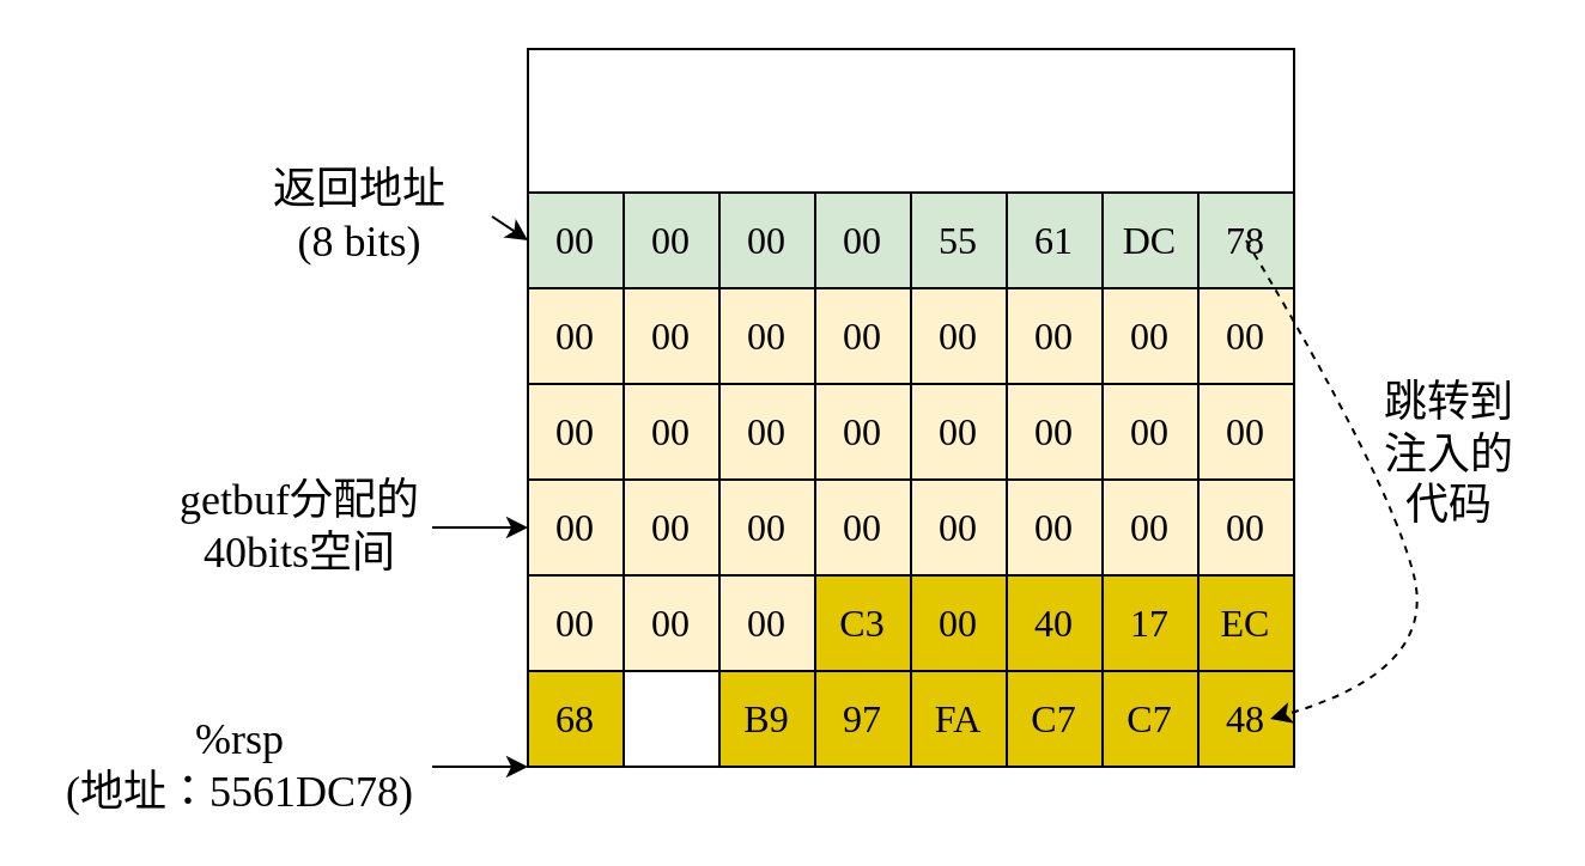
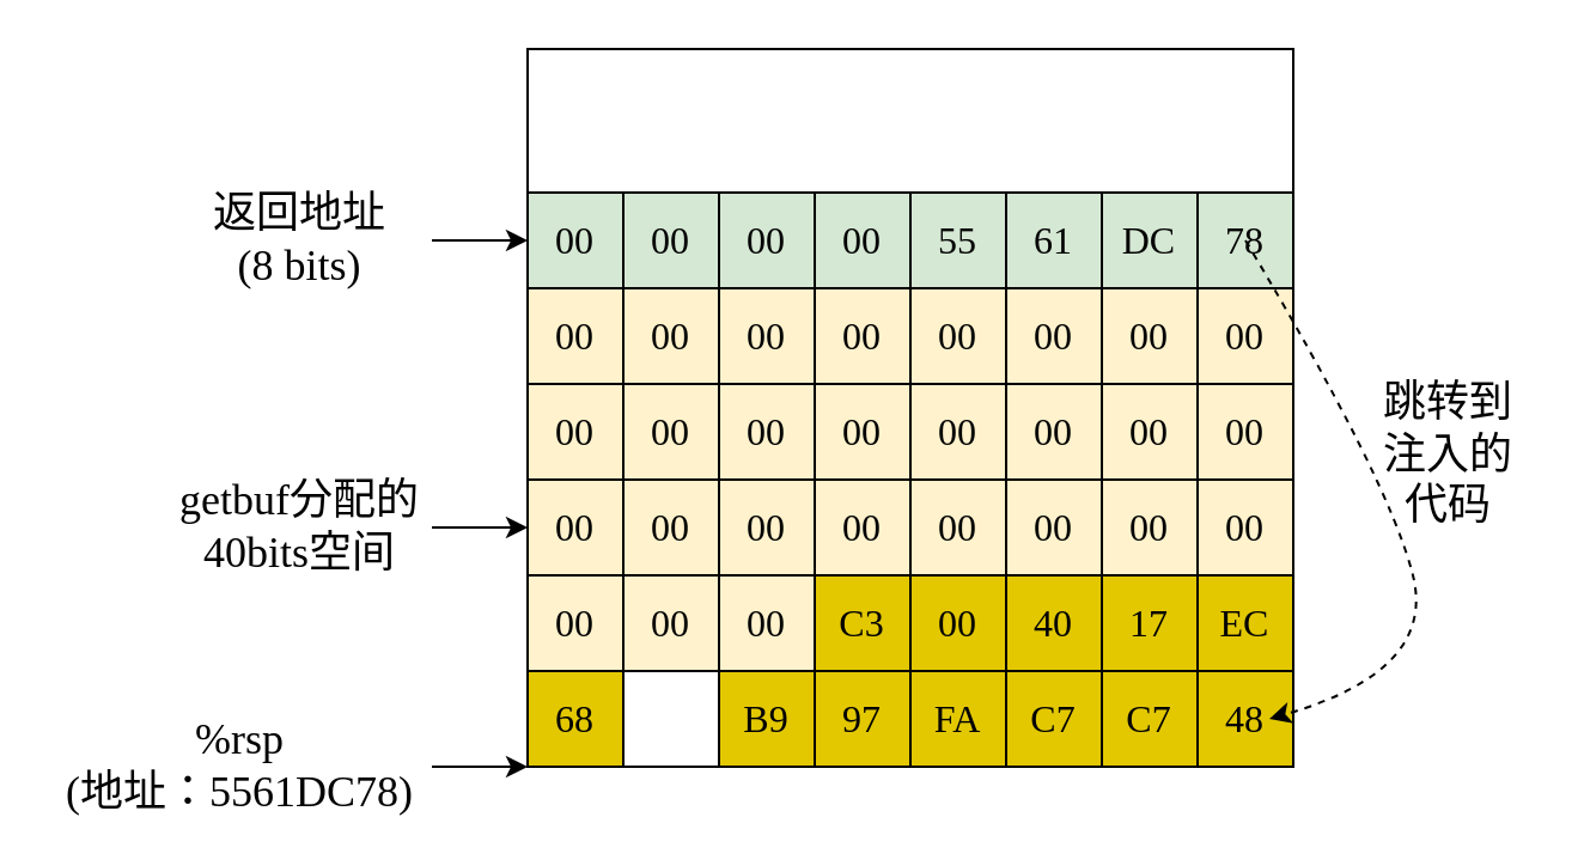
  <mxCell id="0" />
  <mxCell id="1" parent="0" />
  <mxCell id="2" value="" style="rounded=0;whiteSpace=wrap;html=1;fontFamily=JetBrains Mono;" parent="1" vertex="1"><mxGeometry x="220" y="20" width="320" height="60" as="geometry" /></mxCell>
  <mxCell id="3" value="&lt;div style=&quot;color: rgb(59, 59, 59); background-color: rgb(255, 255, 255); font-size: 16px; line-height: 22px;&quot;&gt;&lt;br&gt;&lt;/div&gt;" style="rounded=0;whiteSpace=wrap;html=1;fontFamily=JetBrains Mono;" parent="1" vertex="1"><mxGeometry x="220" y="80" width="320" height="40" as="geometry" /></mxCell>
  <mxCell id="4" value="" style="rounded=0;whiteSpace=wrap;html=1;fontSize=16;fontFamily=JetBrains Mono;" parent="1" vertex="1"><mxGeometry x="220" y="120" width="320" height="200" as="geometry" /></mxCell>
  <mxCell id="5" value="" style="edgeStyle=none;html=1;fontSize=18;fontFamily=JetBrains Mono;" parent="1" source="6" target="4" edge="1"><mxGeometry relative="1" as="geometry" /></mxCell>
  <mxCell id="6" value="&lt;font&gt;getbuf&lt;/font&gt;&lt;font face=&quot;思源黑体&quot;&gt;分配的40bits空间&lt;/font&gt;" style="text;html=1;strokeColor=none;fillColor=none;align=center;verticalAlign=middle;whiteSpace=wrap;rounded=0;fontSize=18;fontFamily=JetBrains Mono;" parent="1" vertex="1"><mxGeometry x="70" y="205" width="110" height="30" as="geometry" /></mxCell>
  <mxCell id="7" style="edgeStyle=none;html=1;exitX=1;exitY=0.5;exitDx=0;exitDy=0;entryX=0;entryY=0.5;entryDx=0;entryDy=0;fontSize=18;fontFamily=JetBrains Mono;" parent="1" source="8" target="3" edge="1"><mxGeometry relative="1" as="geometry" /></mxCell>
- <mxCell id="8" value="&lt;font face=&quot;思源黑体&quot;&gt;返回地址&lt;br&gt;(8 bits)&lt;/font&gt;" style="text;html=1;strokeColor=none;fillColor=none;align=center;verticalAlign=middle;whiteSpace=wrap;rounded=0;fontSize=18;fontFamily=JetBrains Mono;" parent="1" vertex="1"><mxGeometry x="95" y="75" width="110" height="30" as="geometry" /></mxCell>
+ <mxCell id="8" value="&lt;font face=&quot;思源黑体&quot;&gt;返回地址&lt;br&gt;(8 bits)&lt;/font&gt;" style="text;html=1;strokeColor=none;fillColor=none;align=center;verticalAlign=middle;whiteSpace=wrap;rounded=0;fontSize=18;fontFamily=JetBrains Mono;" parent="1" vertex="1"><mxGeometry x="70" y="85" width="110" height="30" as="geometry" /></mxCell>
  <mxCell id="9" style="edgeStyle=none;html=1;exitX=1;exitY=0.5;exitDx=0;exitDy=0;entryX=0;entryY=1;entryDx=0;entryDy=0;fontSize=18;fontFamily=JetBrains Mono;" parent="1" source="10" target="4" edge="1"><mxGeometry relative="1" as="geometry" /></mxCell>
  <mxCell id="10" value="&lt;font&gt;%rsp&lt;br&gt;&lt;font face=&quot;思源黑体&quot;&gt;(地址：5561DC78)&lt;/font&gt;&lt;/font&gt;" style="text;html=1;strokeColor=none;fillColor=none;align=center;verticalAlign=middle;whiteSpace=wrap;rounded=0;fontSize=18;fontFamily=JetBrains Mono;" parent="1" vertex="1"><mxGeometry x="20" y="300" width="160" height="40" as="geometry" /></mxCell>
  <mxCell id="11" value="&lt;span style=&quot;color: rgb(59, 59, 59); font-size: 16px; background-color: rgb(255, 255, 255);&quot;&gt;00&lt;/span&gt;" style="rounded=0;whiteSpace=wrap;html=1;fontSize=18;fontFamily=JetBrains Mono;" parent="1" vertex="1"><mxGeometry x="220" y="80" width="40" height="40" as="geometry" /></mxCell>
  <mxCell id="12" value="&lt;span style=&quot;color: rgb(59, 59, 59); font-size: 16px; background-color: rgb(255, 255, 255);&quot;&gt;00&lt;/span&gt;" style="rounded=0;whiteSpace=wrap;html=1;fontSize=18;fontFamily=JetBrains Mono;" parent="1" vertex="1"><mxGeometry x="260" y="80" width="40" height="40" as="geometry" /></mxCell>
  <mxCell id="13" value="&lt;span style=&quot;font-size: 16px;&quot;&gt;00&lt;/span&gt;" style="rounded=0;whiteSpace=wrap;html=1;fontSize=18;fillColor=#d5e8d4;strokeColor=#000000;fontColor=default;labelBackgroundColor=none;labelBorderColor=none;fontFamily=JetBrains Mono;" parent="1" vertex="1"><mxGeometry x="300" y="80" width="40" height="40" as="geometry" /></mxCell>
  <mxCell id="14" value="&lt;span style=&quot;font-size: 16px;&quot;&gt;00&lt;/span&gt;" style="rounded=0;whiteSpace=wrap;html=1;fontSize=18;fillColor=#d5e8d4;strokeColor=#000000;fontColor=default;labelBackgroundColor=none;labelBorderColor=none;fontFamily=JetBrains Mono;" parent="1" vertex="1"><mxGeometry x="340" y="80" width="40" height="40" as="geometry" /></mxCell>
  <mxCell id="15" value="&lt;font&gt;&lt;span style=&quot;font-size: 16px;&quot;&gt;55&lt;/span&gt;&lt;/font&gt;" style="rounded=0;whiteSpace=wrap;html=1;fontSize=18;fillColor=#d5e8d4;strokeColor=#000000;labelBackgroundColor=none;labelBorderColor=none;fontFamily=JetBrains Mono;" parent="1" vertex="1"><mxGeometry x="380" y="80" width="40" height="40" as="geometry" /></mxCell>
  <mxCell id="16" value="&lt;font&gt;&lt;span style=&quot;font-size: 16px;&quot;&gt;61&lt;/span&gt;&lt;/font&gt;" style="rounded=0;whiteSpace=wrap;html=1;fontSize=18;fillColor=#d5e8d4;strokeColor=#000000;labelBackgroundColor=none;labelBorderColor=none;fontFamily=JetBrains Mono;" parent="1" vertex="1"><mxGeometry x="420" y="80" width="40" height="40" as="geometry" /></mxCell>
  <mxCell id="17" value="&lt;font&gt;&lt;span style=&quot;font-size: 16px;&quot;&gt;DC&lt;/span&gt;&lt;/font&gt;" style="rounded=0;whiteSpace=wrap;html=1;fontSize=18;fillColor=#d5e8d4;strokeColor=#000000;labelBackgroundColor=none;labelBorderColor=none;fontFamily=JetBrains Mono;" parent="1" vertex="1"><mxGeometry x="460" y="80" width="40" height="40" as="geometry" /></mxCell>
  <mxCell id="18" value="&lt;span style=&quot;font-size: 16px;&quot;&gt;78&lt;/span&gt;" style="rounded=0;whiteSpace=wrap;html=1;fontSize=18;fillColor=#d5e8d4;strokeColor=#000000;labelBackgroundColor=none;labelBorderColor=none;fontFamily=JetBrains Mono;" parent="1" vertex="1"><mxGeometry x="500" y="80" width="40" height="40" as="geometry" /></mxCell>
  <mxCell id="19" value="&lt;span style=&quot;font-size: 16px;&quot;&gt;00&lt;/span&gt;" style="rounded=0;whiteSpace=wrap;html=1;fontSize=18;fillColor=#d5e8d4;strokeColor=#000000;fontColor=default;labelBackgroundColor=none;labelBorderColor=none;fontFamily=JetBrains Mono;" parent="1" vertex="1"><mxGeometry x="220" y="80" width="40" height="40" as="geometry" /></mxCell>
  <mxCell id="20" value="&lt;span style=&quot;font-size: 16px;&quot;&gt;00&lt;/span&gt;" style="rounded=0;whiteSpace=wrap;html=1;fontSize=18;fillColor=#d5e8d4;strokeColor=#000000;fontColor=default;labelBackgroundColor=none;labelBorderColor=none;fontFamily=JetBrains Mono;" parent="1" vertex="1"><mxGeometry x="260" y="80" width="40" height="40" as="geometry" /></mxCell>
  <mxCell id="21" value="&lt;span style=&quot;font-size: 16px;&quot;&gt;48&lt;/span&gt;" style="rounded=0;whiteSpace=wrap;html=1;fontSize=18;labelBackgroundColor=none;labelBorderColor=none;fillColor=#e3c800;strokeColor=#000000;fontColor=#000000;fontFamily=JetBrains Mono;" parent="1" vertex="1"><mxGeometry x="500" y="280" width="40" height="40" as="geometry" /></mxCell>
  <mxCell id="22" value="&lt;span style=&quot;font-size: 16px;&quot;&gt;C7&lt;/span&gt;" style="rounded=0;whiteSpace=wrap;html=1;fontSize=18;labelBackgroundColor=none;labelBorderColor=none;fillColor=#e3c800;strokeColor=#000000;fontColor=#000000;fontFamily=JetBrains Mono;" parent="1" vertex="1"><mxGeometry x="460" y="280" width="40" height="40" as="geometry" /></mxCell>
  <mxCell id="23" value="&lt;span style=&quot;font-size: 16px;&quot;&gt;00&lt;/span&gt;" style="rounded=0;whiteSpace=wrap;html=1;fontSize=18;labelBackgroundColor=none;labelBorderColor=none;fillColor=#fff2cc;strokeColor=#000000;fontFamily=JetBrains Mono;" parent="1" vertex="1"><mxGeometry x="380" y="280" width="40" height="40" as="geometry" /></mxCell>
  <mxCell id="24" value="&lt;span style=&quot;font-size: 16px;&quot;&gt;00&lt;/span&gt;" style="rounded=0;whiteSpace=wrap;html=1;fontSize=18;labelBackgroundColor=none;labelBorderColor=none;fillColor=#fff2cc;strokeColor=#000000;fontFamily=JetBrains Mono;" parent="1" vertex="1"><mxGeometry x="420" y="280" width="40" height="40" as="geometry" /></mxCell>
  <mxCell id="25" value="&lt;span style=&quot;font-size: 16px;&quot;&gt;FA&lt;/span&gt;" style="rounded=0;whiteSpace=wrap;html=1;fontSize=18;labelBackgroundColor=none;labelBorderColor=none;fillColor=#e3c800;strokeColor=#000000;fontColor=#000000;fontFamily=JetBrains Mono;" parent="1" vertex="1"><mxGeometry x="380" y="280" width="40" height="40" as="geometry" /></mxCell>
  <mxCell id="26" value="&lt;span style=&quot;font-size: 16px;&quot;&gt;C7&lt;/span&gt;" style="rounded=0;whiteSpace=wrap;html=1;fontSize=18;labelBackgroundColor=none;labelBorderColor=none;fillColor=#e3c800;strokeColor=#000000;fontColor=#000000;fontFamily=JetBrains Mono;" parent="1" vertex="1"><mxGeometry x="420" y="280" width="40" height="40" as="geometry" /></mxCell>
  <mxCell id="27" value="&lt;span style=&quot;font-size: 16px;&quot;&gt;68&lt;/span&gt;" style="rounded=0;whiteSpace=wrap;html=1;fontSize=18;labelBackgroundColor=none;labelBorderColor=none;fillColor=#e3c800;strokeColor=#000000;fontColor=#000000;fontFamily=JetBrains Mono;" parent="1" vertex="1"><mxGeometry x="220" y="280" width="40" height="40" as="geometry" /></mxCell>
  <mxCell id="28" value="&lt;span style=&quot;font-size: 16px;&quot;&gt;B9&lt;/span&gt;" style="rounded=0;whiteSpace=wrap;html=1;fontSize=18;labelBackgroundColor=none;labelBorderColor=none;fillColor=#e3c800;strokeColor=#000000;fontColor=#000000;fontFamily=JetBrains Mono;" parent="1" vertex="1"><mxGeometry x="300" y="280" width="40" height="40" as="geometry" /></mxCell>
  <mxCell id="29" value="&lt;span style=&quot;font-size: 16px;&quot;&gt;97&lt;/span&gt;" style="rounded=0;whiteSpace=wrap;html=1;fontSize=18;labelBackgroundColor=none;labelBorderColor=none;fillColor=#e3c800;strokeColor=#000000;fontColor=#000000;fontFamily=JetBrains Mono;" parent="1" vertex="1"><mxGeometry x="340" y="280" width="40" height="40" as="geometry" /></mxCell>
  <mxCell id="30" value="&lt;span style=&quot;font-size: 16px;&quot;&gt;00&lt;/span&gt;" style="rounded=0;whiteSpace=wrap;html=1;fontSize=18;labelBackgroundColor=none;labelBorderColor=none;fillColor=#fff2cc;strokeColor=#000000;fontFamily=JetBrains Mono;" parent="1" vertex="1"><mxGeometry x="220" y="240" width="40" height="40" as="geometry" /></mxCell>
  <mxCell id="31" value="&lt;span style=&quot;font-size: 16px;&quot;&gt;00&lt;/span&gt;" style="rounded=0;whiteSpace=wrap;html=1;fontSize=18;labelBackgroundColor=none;labelBorderColor=none;fillColor=#fff2cc;strokeColor=#000000;fontFamily=JetBrains Mono;" parent="1" vertex="1"><mxGeometry x="260" y="240" width="40" height="40" as="geometry" /></mxCell>
  <mxCell id="32" value="&lt;span style=&quot;font-size: 16px;&quot;&gt;00&lt;/span&gt;" style="rounded=0;whiteSpace=wrap;html=1;fontSize=18;labelBackgroundColor=none;labelBorderColor=none;fillColor=#fff2cc;strokeColor=#000000;fontFamily=JetBrains Mono;" parent="1" vertex="1"><mxGeometry x="300" y="240" width="40" height="40" as="geometry" /></mxCell>
  <mxCell id="33" value="&lt;span style=&quot;font-size: 16px;&quot;&gt;C3&lt;/span&gt;" style="rounded=0;whiteSpace=wrap;html=1;fontSize=18;labelBackgroundColor=none;labelBorderColor=none;fillColor=#e3c800;strokeColor=#000000;fontColor=#000000;fontFamily=JetBrains Mono;" parent="1" vertex="1"><mxGeometry x="340" y="240" width="40" height="40" as="geometry" /></mxCell>
  <mxCell id="34" value="&lt;span style=&quot;font-size: 16px;&quot;&gt;EC&lt;/span&gt;" style="rounded=0;whiteSpace=wrap;html=1;fontSize=18;labelBackgroundColor=none;labelBorderColor=none;fillColor=#e3c800;strokeColor=#000000;fontColor=#000000;fontFamily=JetBrains Mono;" parent="1" vertex="1"><mxGeometry x="500" y="240" width="40" height="40" as="geometry" /></mxCell>
  <mxCell id="35" value="&lt;span style=&quot;font-size: 16px;&quot;&gt;17&lt;/span&gt;" style="rounded=0;whiteSpace=wrap;html=1;fontSize=18;labelBackgroundColor=none;labelBorderColor=none;fillColor=#e3c800;strokeColor=#000000;fontColor=#000000;fontFamily=JetBrains Mono;" parent="1" vertex="1"><mxGeometry x="460" y="240" width="40" height="40" as="geometry" /></mxCell>
  <mxCell id="36" value="&lt;span style=&quot;font-size: 16px;&quot;&gt;40&lt;/span&gt;" style="rounded=0;whiteSpace=wrap;html=1;fontSize=18;labelBackgroundColor=none;labelBorderColor=none;fillColor=#e3c800;strokeColor=#000000;fontColor=#000000;fontFamily=JetBrains Mono;" parent="1" vertex="1"><mxGeometry x="420" y="240" width="40" height="40" as="geometry" /></mxCell>
  <mxCell id="37" value="&lt;span style=&quot;font-size: 16px;&quot;&gt;00&lt;/span&gt;" style="rounded=0;whiteSpace=wrap;html=1;fontSize=18;labelBackgroundColor=none;labelBorderColor=none;fillColor=#e3c800;strokeColor=#000000;fontColor=#000000;fontFamily=JetBrains Mono;" parent="1" vertex="1"><mxGeometry x="380" y="240" width="40" height="40" as="geometry" /></mxCell>
  <mxCell id="38" value="&lt;span style=&quot;font-size: 16px;&quot;&gt;00&lt;/span&gt;" style="rounded=0;whiteSpace=wrap;html=1;fontSize=18;labelBackgroundColor=none;labelBorderColor=none;fillColor=#fff2cc;strokeColor=#000000;fontFamily=JetBrains Mono;" parent="1" vertex="1"><mxGeometry x="220" y="200" width="40" height="40" as="geometry" /></mxCell>
  <mxCell id="39" value="&lt;span style=&quot;font-size: 16px;&quot;&gt;00&lt;/span&gt;" style="rounded=0;whiteSpace=wrap;html=1;fontSize=18;labelBackgroundColor=none;labelBorderColor=none;fillColor=#fff2cc;strokeColor=#000000;fontFamily=JetBrains Mono;" parent="1" vertex="1"><mxGeometry x="260" y="200" width="40" height="40" as="geometry" /></mxCell>
  <mxCell id="40" value="&lt;span style=&quot;font-size: 16px;&quot;&gt;00&lt;/span&gt;" style="rounded=0;whiteSpace=wrap;html=1;fontSize=18;labelBackgroundColor=none;labelBorderColor=none;fillColor=#fff2cc;strokeColor=#000000;fontFamily=JetBrains Mono;" parent="1" vertex="1"><mxGeometry x="300" y="200" width="40" height="40" as="geometry" /></mxCell>
  <mxCell id="41" value="&lt;span style=&quot;font-size: 16px;&quot;&gt;00&lt;/span&gt;" style="rounded=0;whiteSpace=wrap;html=1;fontSize=18;labelBackgroundColor=none;labelBorderColor=none;fillColor=#fff2cc;strokeColor=#000000;fontFamily=JetBrains Mono;" parent="1" vertex="1"><mxGeometry x="340" y="200" width="40" height="40" as="geometry" /></mxCell>
  <mxCell id="42" value="&lt;span style=&quot;font-size: 16px;&quot;&gt;00&lt;/span&gt;" style="rounded=0;whiteSpace=wrap;html=1;fontSize=18;labelBackgroundColor=none;labelBorderColor=none;fillColor=#fff2cc;strokeColor=#000000;fontFamily=JetBrains Mono;" parent="1" vertex="1"><mxGeometry x="500" y="200" width="40" height="40" as="geometry" /></mxCell>
  <mxCell id="43" value="&lt;span style=&quot;font-size: 16px;&quot;&gt;00&lt;/span&gt;" style="rounded=0;whiteSpace=wrap;html=1;fontSize=18;labelBackgroundColor=none;labelBorderColor=none;fillColor=#fff2cc;strokeColor=#000000;fontFamily=JetBrains Mono;" parent="1" vertex="1"><mxGeometry x="460" y="200" width="40" height="40" as="geometry" /></mxCell>
  <mxCell id="44" value="&lt;span style=&quot;font-size: 16px;&quot;&gt;00&lt;/span&gt;" style="rounded=0;whiteSpace=wrap;html=1;fontSize=18;labelBackgroundColor=none;labelBorderColor=none;fillColor=#fff2cc;strokeColor=#000000;fontFamily=JetBrains Mono;" parent="1" vertex="1"><mxGeometry x="420" y="200" width="40" height="40" as="geometry" /></mxCell>
  <mxCell id="45" value="&lt;span style=&quot;font-size: 16px;&quot;&gt;00&lt;/span&gt;" style="rounded=0;whiteSpace=wrap;html=1;fontSize=18;labelBackgroundColor=none;labelBorderColor=none;fillColor=#fff2cc;strokeColor=#000000;fontFamily=JetBrains Mono;" parent="1" vertex="1"><mxGeometry x="380" y="200" width="40" height="40" as="geometry" /></mxCell>
  <mxCell id="46" value="&lt;span style=&quot;font-size: 16px;&quot;&gt;00&lt;/span&gt;" style="rounded=0;whiteSpace=wrap;html=1;fontSize=18;labelBackgroundColor=none;labelBorderColor=none;fillColor=#fff2cc;strokeColor=#000000;fontFamily=JetBrains Mono;" parent="1" vertex="1"><mxGeometry x="220" y="160" width="40" height="40" as="geometry" /></mxCell>
  <mxCell id="47" value="&lt;span style=&quot;font-size: 16px;&quot;&gt;00&lt;/span&gt;" style="rounded=0;whiteSpace=wrap;html=1;fontSize=18;labelBackgroundColor=none;labelBorderColor=none;fillColor=#fff2cc;strokeColor=#000000;fontFamily=JetBrains Mono;" parent="1" vertex="1"><mxGeometry x="260" y="160" width="40" height="40" as="geometry" /></mxCell>
  <mxCell id="48" value="&lt;span style=&quot;font-size: 16px;&quot;&gt;00&lt;/span&gt;" style="rounded=0;whiteSpace=wrap;html=1;fontSize=18;labelBackgroundColor=none;labelBorderColor=none;fillColor=#fff2cc;strokeColor=#000000;fontFamily=JetBrains Mono;" parent="1" vertex="1"><mxGeometry x="300" y="160" width="40" height="40" as="geometry" /></mxCell>
  <mxCell id="49" value="&lt;span style=&quot;font-size: 16px;&quot;&gt;00&lt;/span&gt;" style="rounded=0;whiteSpace=wrap;html=1;fontSize=18;labelBackgroundColor=none;labelBorderColor=none;fillColor=#fff2cc;strokeColor=#000000;fontFamily=JetBrains Mono;" parent="1" vertex="1"><mxGeometry x="340" y="160" width="40" height="40" as="geometry" /></mxCell>
  <mxCell id="50" value="&lt;span style=&quot;font-size: 16px;&quot;&gt;00&lt;/span&gt;" style="rounded=0;whiteSpace=wrap;html=1;fontSize=18;labelBackgroundColor=none;labelBorderColor=none;fillColor=#fff2cc;strokeColor=#000000;fontFamily=JetBrains Mono;" parent="1" vertex="1"><mxGeometry x="500" y="160" width="40" height="40" as="geometry" /></mxCell>
  <mxCell id="51" value="&lt;span style=&quot;font-size: 16px;&quot;&gt;00&lt;/span&gt;" style="rounded=0;whiteSpace=wrap;html=1;fontSize=18;labelBackgroundColor=none;labelBorderColor=none;fillColor=#fff2cc;strokeColor=#000000;fontFamily=JetBrains Mono;" parent="1" vertex="1"><mxGeometry x="460" y="160" width="40" height="40" as="geometry" /></mxCell>
  <mxCell id="52" value="&lt;span style=&quot;font-size: 16px;&quot;&gt;00&lt;/span&gt;" style="rounded=0;whiteSpace=wrap;html=1;fontSize=18;labelBackgroundColor=none;labelBorderColor=none;fillColor=#fff2cc;strokeColor=#000000;fontFamily=JetBrains Mono;" parent="1" vertex="1"><mxGeometry x="420" y="160" width="40" height="40" as="geometry" /></mxCell>
  <mxCell id="53" value="&lt;span style=&quot;font-size: 16px;&quot;&gt;00&lt;/span&gt;" style="rounded=0;whiteSpace=wrap;html=1;fontSize=18;labelBackgroundColor=none;labelBorderColor=none;fillColor=#fff2cc;strokeColor=#000000;fontFamily=JetBrains Mono;" parent="1" vertex="1"><mxGeometry x="380" y="160" width="40" height="40" as="geometry" /></mxCell>
  <mxCell id="54" value="&lt;span style=&quot;font-size: 16px;&quot;&gt;00&lt;/span&gt;" style="rounded=0;whiteSpace=wrap;html=1;fontSize=18;labelBackgroundColor=none;labelBorderColor=none;fillColor=#fff2cc;strokeColor=#000000;fontFamily=JetBrains Mono;" parent="1" vertex="1"><mxGeometry x="220" y="120" width="40" height="40" as="geometry" /></mxCell>
  <mxCell id="55" value="&lt;span style=&quot;font-size: 16px;&quot;&gt;00&lt;/span&gt;" style="rounded=0;whiteSpace=wrap;html=1;fontSize=18;labelBackgroundColor=none;labelBorderColor=none;fillColor=#fff2cc;strokeColor=#000000;fontFamily=JetBrains Mono;" parent="1" vertex="1"><mxGeometry x="260" y="120" width="40" height="40" as="geometry" /></mxCell>
  <mxCell id="56" value="&lt;span style=&quot;font-size: 16px;&quot;&gt;00&lt;/span&gt;" style="rounded=0;whiteSpace=wrap;html=1;fontSize=18;labelBackgroundColor=none;labelBorderColor=none;fillColor=#fff2cc;strokeColor=#000000;fontFamily=JetBrains Mono;" parent="1" vertex="1"><mxGeometry x="300" y="120" width="40" height="40" as="geometry" /></mxCell>
  <mxCell id="57" value="&lt;span style=&quot;font-size: 16px;&quot;&gt;00&lt;/span&gt;" style="rounded=0;whiteSpace=wrap;html=1;fontSize=18;labelBackgroundColor=none;labelBorderColor=none;fillColor=#fff2cc;strokeColor=#000000;fontFamily=JetBrains Mono;" parent="1" vertex="1"><mxGeometry x="340" y="120" width="40" height="40" as="geometry" /></mxCell>
  <mxCell id="58" value="&lt;span style=&quot;font-size: 16px;&quot;&gt;00&lt;/span&gt;" style="rounded=0;whiteSpace=wrap;html=1;fontSize=18;labelBackgroundColor=none;labelBorderColor=none;fillColor=#fff2cc;strokeColor=#000000;fontFamily=JetBrains Mono;" parent="1" vertex="1"><mxGeometry x="500" y="120" width="40" height="40" as="geometry" /></mxCell>
  <mxCell id="59" value="&lt;span style=&quot;font-size: 16px;&quot;&gt;00&lt;/span&gt;" style="rounded=0;whiteSpace=wrap;html=1;fontSize=18;labelBackgroundColor=none;labelBorderColor=none;fillColor=#fff2cc;strokeColor=#000000;fontFamily=JetBrains Mono;" parent="1" vertex="1"><mxGeometry x="460" y="120" width="40" height="40" as="geometry" /></mxCell>
  <mxCell id="60" value="&lt;span style=&quot;font-size: 16px;&quot;&gt;00&lt;/span&gt;" style="rounded=0;whiteSpace=wrap;html=1;fontSize=18;labelBackgroundColor=none;labelBorderColor=none;fillColor=#fff2cc;strokeColor=#000000;fontFamily=JetBrains Mono;" parent="1" vertex="1"><mxGeometry x="420" y="120" width="40" height="40" as="geometry" /></mxCell>
  <mxCell id="61" value="&lt;span style=&quot;font-size: 16px;&quot;&gt;00&lt;/span&gt;" style="rounded=0;whiteSpace=wrap;html=1;fontSize=18;labelBackgroundColor=none;labelBorderColor=none;fillColor=#fff2cc;strokeColor=#000000;fontFamily=JetBrains Mono;" parent="1" vertex="1"><mxGeometry x="380" y="120" width="40" height="40" as="geometry" /></mxCell>
  <mxCell id="62" value="" style="curved=1;endArrow=classic;html=1;exitX=0.5;exitY=0.5;exitDx=0;exitDy=0;exitPerimeter=0;dashed=1;entryX=0.75;entryY=0.5;entryDx=0;entryDy=0;entryPerimeter=0;fontFamily=JetBrains Mono;" parent="1" source="18" target="21" edge="1"><mxGeometry width="50" height="50" relative="1" as="geometry"><mxPoint x="320" y="190" as="sourcePoint" /><mxPoint x="560" y="300" as="targetPoint" /><Array as="points"><mxPoint x="580" y="200" /><mxPoint x="600" y="280" /></Array></mxGeometry></mxCell>
  <mxCell id="63" value="&lt;font face=&quot;思源黑体&quot;&gt;跳转到注入的代码&lt;/font&gt;" style="text;html=1;strokeColor=none;fillColor=none;align=center;verticalAlign=middle;whiteSpace=wrap;rounded=0;fontSize=18;fontFamily=JetBrains Mono;" parent="1" vertex="1"><mxGeometry x="570" y="175" width="70" height="30" as="geometry" /></mxCell>
